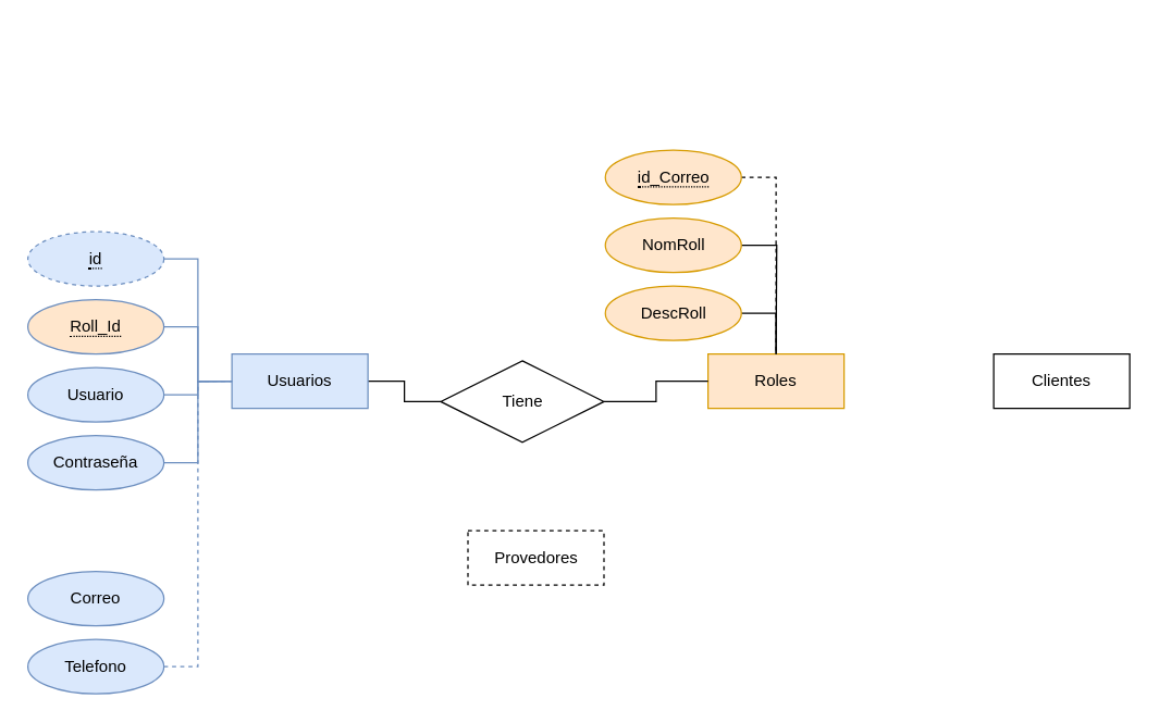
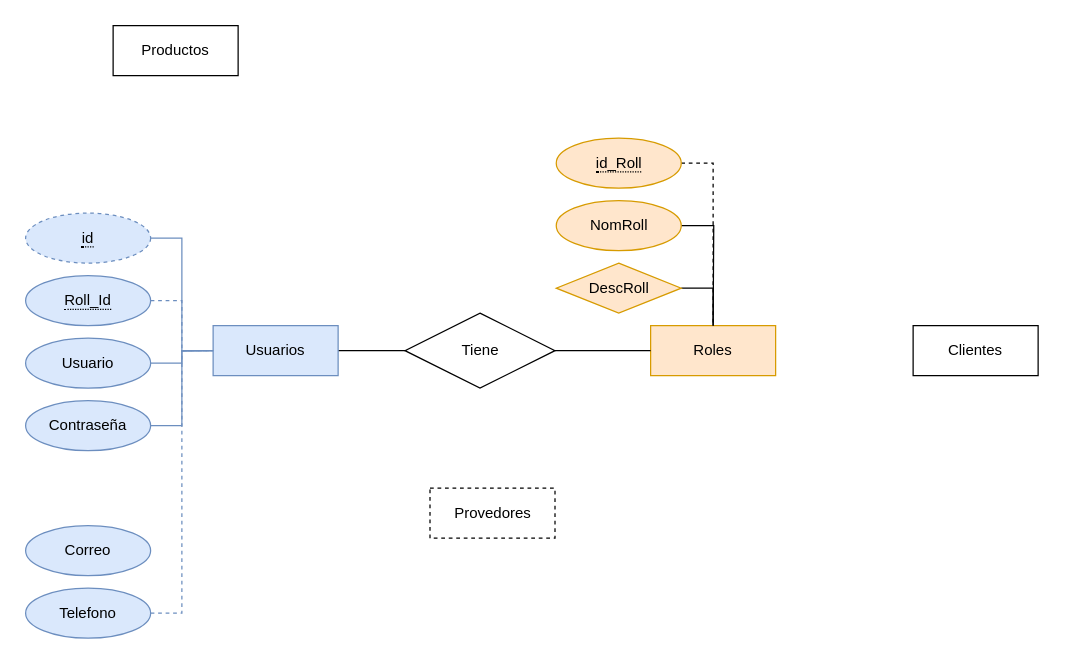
  <mxCell id="0" />
  <mxCell id="1" parent="0" />
  <mxCell id="2" style="edgeStyle=orthogonalEdgeStyle;rounded=0;orthogonalLoop=1;jettySize=auto;html=1;entryX=0;entryY=0.5;entryDx=0;entryDy=0;endArrow=none;endFill=0;" edge="1" parent="1" source="3" target="20"><mxGeometry relative="1" as="geometry" /></mxCell>
  <mxCell id="3" value="Usuarios" style="whiteSpace=wrap;html=1;align=center;fillColor=#dae8fc;strokeColor=#6c8ebf;" parent="1" vertex="1"><mxGeometry x="170" y="260" width="100" height="40" as="geometry" /></mxCell>
  <mxCell id="4" value="Roles" style="whiteSpace=wrap;html=1;align=center;fillColor=#ffe6cc;strokeColor=#d79b00;" parent="1" vertex="1"><mxGeometry x="520" y="260" width="100" height="40" as="geometry" /></mxCell>
  <mxCell id="5" value="Clientes" style="whiteSpace=wrap;html=1;align=center;" vertex="1" parent="1"><mxGeometry x="730" y="260" width="100" height="40" as="geometry" /></mxCell>
  <mxCell id="6" value="Provedores" style="whiteSpace=wrap;html=1;align=center;dashed=1;" vertex="1" parent="1"><mxGeometry x="343.5" y="390" width="100" height="40" as="geometry" /></mxCell>
+ <mxCell id="7" value="Productos" style="whiteSpace=wrap;html=1;align=center;" vertex="1" parent="1"><mxGeometry x="90" y="20" width="100" height="40" as="geometry" /></mxCell>
  <mxCell id="8" style="edgeStyle=orthogonalEdgeStyle;rounded=0;orthogonalLoop=1;jettySize=auto;html=1;entryX=0;entryY=0.5;entryDx=0;entryDy=0;endArrow=none;endFill=0;fillColor=#dae8fc;strokeColor=#6c8ebf;" edge="1" parent="1" source="9" target="3"><mxGeometry relative="1" as="geometry" /></mxCell>
  <mxCell id="9" value="&lt;span style=&quot;border-bottom: 1px dotted&quot;&gt;id&lt;/span&gt;" style="ellipse;whiteSpace=wrap;html=1;align=center;fillColor=#dae8fc;strokeColor=#6c8ebf;dashed=1;" vertex="1" parent="1"><mxGeometry x="20" y="170" width="100" height="40" as="geometry" /></mxCell>
- <mxCell id="10" style="edgeStyle=orthogonalEdgeStyle;rounded=0;orthogonalLoop=1;jettySize=auto;html=1;entryX=0;entryY=0.5;entryDx=0;entryDy=0;endArrow=none;endFill=0;fillColor=#dae8fc;strokeColor=#6c8ebf;" edge="1" parent="1" source="11" target="3"><mxGeometry relative="1" as="geometry" /></mxCell>
- <mxCell id="11" value="&lt;span style=&quot;border-bottom: 1px dotted&quot;&gt;Roll_Id&lt;/span&gt;" style="ellipse;whiteSpace=wrap;html=1;align=center;fillColor=#ffe6cc;strokeColor=#6c8ebf;" vertex="1" parent="1"><mxGeometry x="20" y="220" width="100" height="40" as="geometry" /></mxCell>
+ <mxCell id="10" style="edgeStyle=orthogonalEdgeStyle;rounded=0;orthogonalLoop=1;jettySize=auto;html=1;entryX=0;entryY=0.5;entryDx=0;entryDy=0;endArrow=none;endFill=0;fillColor=#dae8fc;strokeColor=#6c8ebf;dashed=1;" edge="1" parent="1" source="11" target="3"><mxGeometry relative="1" as="geometry" /></mxCell>
+ <mxCell id="11" value="&lt;span style=&quot;border-bottom: 1px dotted&quot;&gt;Roll_Id&lt;/span&gt;" style="ellipse;whiteSpace=wrap;html=1;align=center;fillColor=#dae8fc;strokeColor=#6c8ebf;" vertex="1" parent="1"><mxGeometry x="20" y="220" width="100" height="40" as="geometry" /></mxCell>
  <mxCell id="12" style="edgeStyle=orthogonalEdgeStyle;rounded=0;orthogonalLoop=1;jettySize=auto;html=1;endArrow=none;endFill=0;fillColor=#dae8fc;strokeColor=#6c8ebf;" edge="1" parent="1" source="13"><mxGeometry relative="1" as="geometry"><mxPoint x="170" y="280" as="targetPoint" /></mxGeometry></mxCell>
  <mxCell id="13" value="Usuario" style="ellipse;whiteSpace=wrap;html=1;align=center;fillColor=#dae8fc;strokeColor=#6c8ebf;" vertex="1" parent="1"><mxGeometry x="20" y="270" width="100" height="40" as="geometry" /></mxCell>
  <mxCell id="14" style="edgeStyle=orthogonalEdgeStyle;rounded=0;orthogonalLoop=1;jettySize=auto;html=1;entryX=0;entryY=0.5;entryDx=0;entryDy=0;endArrow=none;endFill=0;fillColor=#dae8fc;strokeColor=#6c8ebf;" edge="1" parent="1" source="15" target="3"><mxGeometry relative="1" as="geometry" /></mxCell>
  <mxCell id="15" value="Contraseña" style="ellipse;whiteSpace=wrap;html=1;align=center;fillColor=#dae8fc;strokeColor=#6c8ebf;" vertex="1" parent="1"><mxGeometry x="20" y="320" width="100" height="40" as="geometry" /></mxCell>
  <mxCell id="16" value="Correo" style="ellipse;whiteSpace=wrap;html=1;align=center;fillColor=#dae8fc;strokeColor=#6c8ebf;" vertex="1" parent="1"><mxGeometry x="20" y="420" width="100" height="40" as="geometry" /></mxCell>
  <mxCell id="17" style="edgeStyle=orthogonalEdgeStyle;rounded=0;orthogonalLoop=1;jettySize=auto;html=1;entryX=0;entryY=0.5;entryDx=0;entryDy=0;endArrow=none;endFill=0;fillColor=#dae8fc;strokeColor=#6c8ebf;dashed=1;" edge="1" parent="1" source="18" target="3"><mxGeometry relative="1" as="geometry" /></mxCell>
  <mxCell id="18" value="Telefono" style="ellipse;whiteSpace=wrap;html=1;align=center;fillColor=#dae8fc;strokeColor=#6c8ebf;" vertex="1" parent="1"><mxGeometry x="20" y="470" width="100" height="40" as="geometry" /></mxCell>
  <mxCell id="19" style="edgeStyle=orthogonalEdgeStyle;rounded=0;orthogonalLoop=1;jettySize=auto;html=1;entryX=0;entryY=0.5;entryDx=0;entryDy=0;endArrow=none;endFill=0;" edge="1" parent="1" source="20" target="4"><mxGeometry relative="1" as="geometry" /></mxCell>
- <mxCell id="20" value="Tiene" style="shape=rhombus;perimeter=rhombusPerimeter;whiteSpace=wrap;html=1;align=center;" vertex="1" parent="1"><mxGeometry x="323.5" y="265" width="120" height="60" as="geometry" /></mxCell>
+ <mxCell id="20" value="Tiene" style="shape=rhombus;perimeter=rhombusPerimeter;whiteSpace=wrap;html=1;align=center;" vertex="1" parent="1"><mxGeometry x="323.5" y="250" width="120" height="60" as="geometry" /></mxCell>
  <mxCell id="21" style="edgeStyle=orthogonalEdgeStyle;rounded=0;orthogonalLoop=1;jettySize=auto;html=1;entryX=0.5;entryY=0;entryDx=0;entryDy=0;exitX=1;exitY=0.5;exitDx=0;exitDy=0;endArrow=none;endFill=0;dashed=1;" edge="1" parent="1" source="22" target="4"><mxGeometry relative="1" as="geometry" /></mxCell>
- <mxCell id="22" value="&lt;span style=&quot;border-bottom: 1px dotted&quot;&gt;id_Correo&lt;/span&gt;" style="ellipse;whiteSpace=wrap;html=1;align=center;fillColor=#ffe6cc;strokeColor=#d79b00;" vertex="1" parent="1"><mxGeometry x="444.5" y="110" width="100" height="40" as="geometry" /></mxCell>
+ <mxCell id="22" value="&lt;span style=&quot;border-bottom: 1px dotted&quot;&gt;id_Roll&lt;/span&gt;" style="ellipse;whiteSpace=wrap;html=1;align=center;fillColor=#ffe6cc;strokeColor=#d79b00;" vertex="1" parent="1"><mxGeometry x="444.5" y="110" width="100" height="40" as="geometry" /></mxCell>
  <mxCell id="23" style="edgeStyle=orthogonalEdgeStyle;rounded=0;orthogonalLoop=1;jettySize=auto;html=1;endArrow=none;endFill=0;" edge="1" parent="1" source="24"><mxGeometry relative="1" as="geometry"><mxPoint x="570" y="260" as="targetPoint" /></mxGeometry></mxCell>
  <mxCell id="24" value="NomRoll" style="ellipse;whiteSpace=wrap;html=1;align=center;fillColor=#ffe6cc;strokeColor=#d79b00;" vertex="1" parent="1"><mxGeometry x="444.5" y="160" width="100" height="40" as="geometry" /></mxCell>
  <mxCell id="25" style="edgeStyle=orthogonalEdgeStyle;rounded=0;orthogonalLoop=1;jettySize=auto;html=1;exitX=1;exitY=0.5;exitDx=0;exitDy=0;endArrow=none;endFill=0;" edge="1" parent="1" source="26"><mxGeometry relative="1" as="geometry"><mxPoint x="570" y="260" as="targetPoint" /></mxGeometry></mxCell>
- <mxCell id="26" value="DescRoll" style="ellipse;whiteSpace=wrap;html=1;align=center;fillColor=#ffe6cc;strokeColor=#d79b00;" vertex="1" parent="1"><mxGeometry x="444.5" y="210" width="100" height="40" as="geometry" /></mxCell>
+ <mxCell id="26" value="DescRoll" style="rhombus;whiteSpace=wrap;html=1;align=center;fillColor=#ffe6cc;strokeColor=#d79b00;" vertex="1" parent="1"><mxGeometry x="444.5" y="210" width="100" height="40" as="geometry" /></mxCell>
